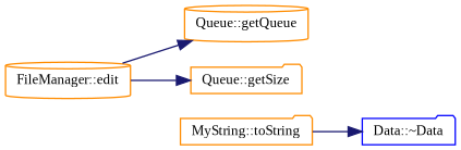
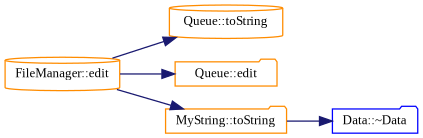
  digraph {
    fontname="Liberation Serif"
    rankdir=LR
    node [color=darkorange fillcolor=white fontname="Liberation Serif" fontsize=10 shape=folder style=filled]
    edge [color=midnightblue fontname="Liberation Serif" fontsize=10 labelfontname=Helvetica labelfontsize=10 style=solid]
    n1 [height=0.2 label="FileManager::edit" shape=cylinder width=0.4]
-   n2 [height=0.2 label="Queue::getQueue" shape=cylinder width=0.4]
-   n3 [height=0.2 label="Queue::getSize" width=0.4]
+   n2 [height=0.2 label="Queue::toString" shape=cylinder width=0.4]
+   n3 [height=0.2 label="Queue::edit" width=0.4]
    n4 [height=0.2 label="MyString::toString" width=0.4]
    n5 [color=blue height=0.2 label="Data::~Data" width=0.4]
    n1 -> n2
    n1 -> n3
+   n1 -> n4
    n4 -> n5
  }
